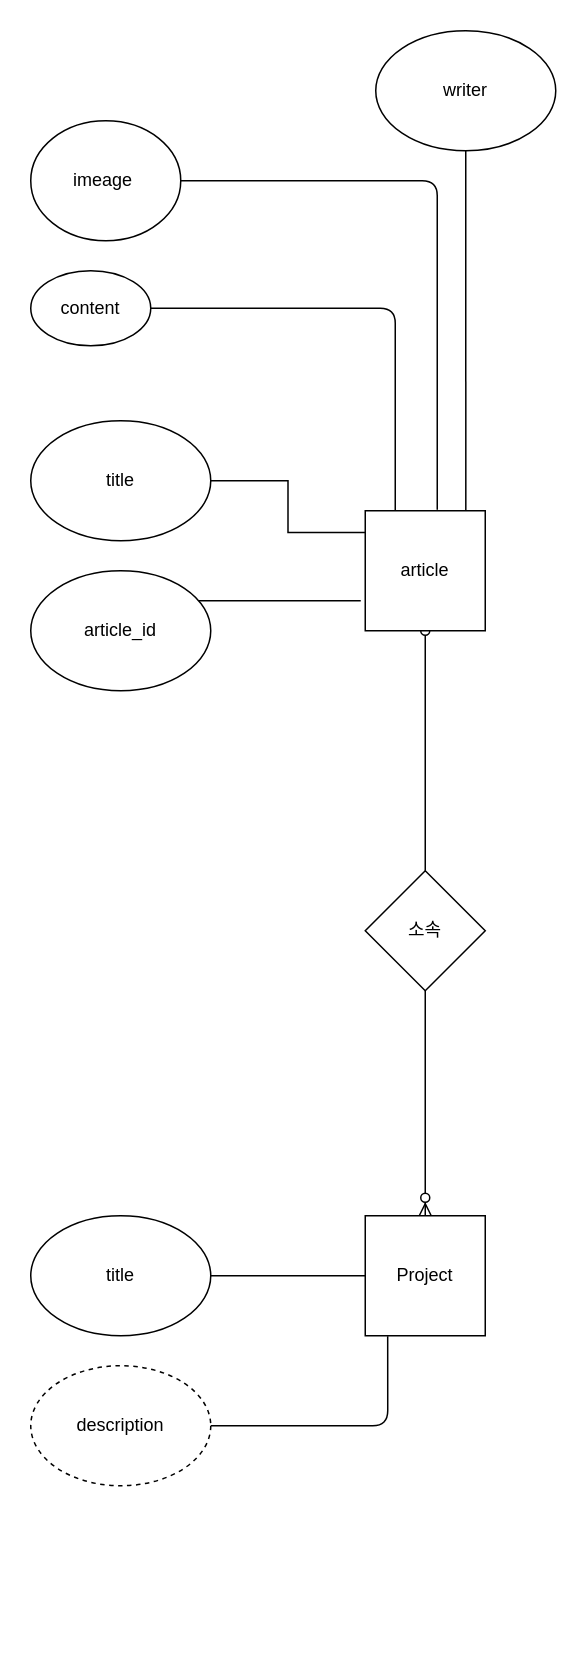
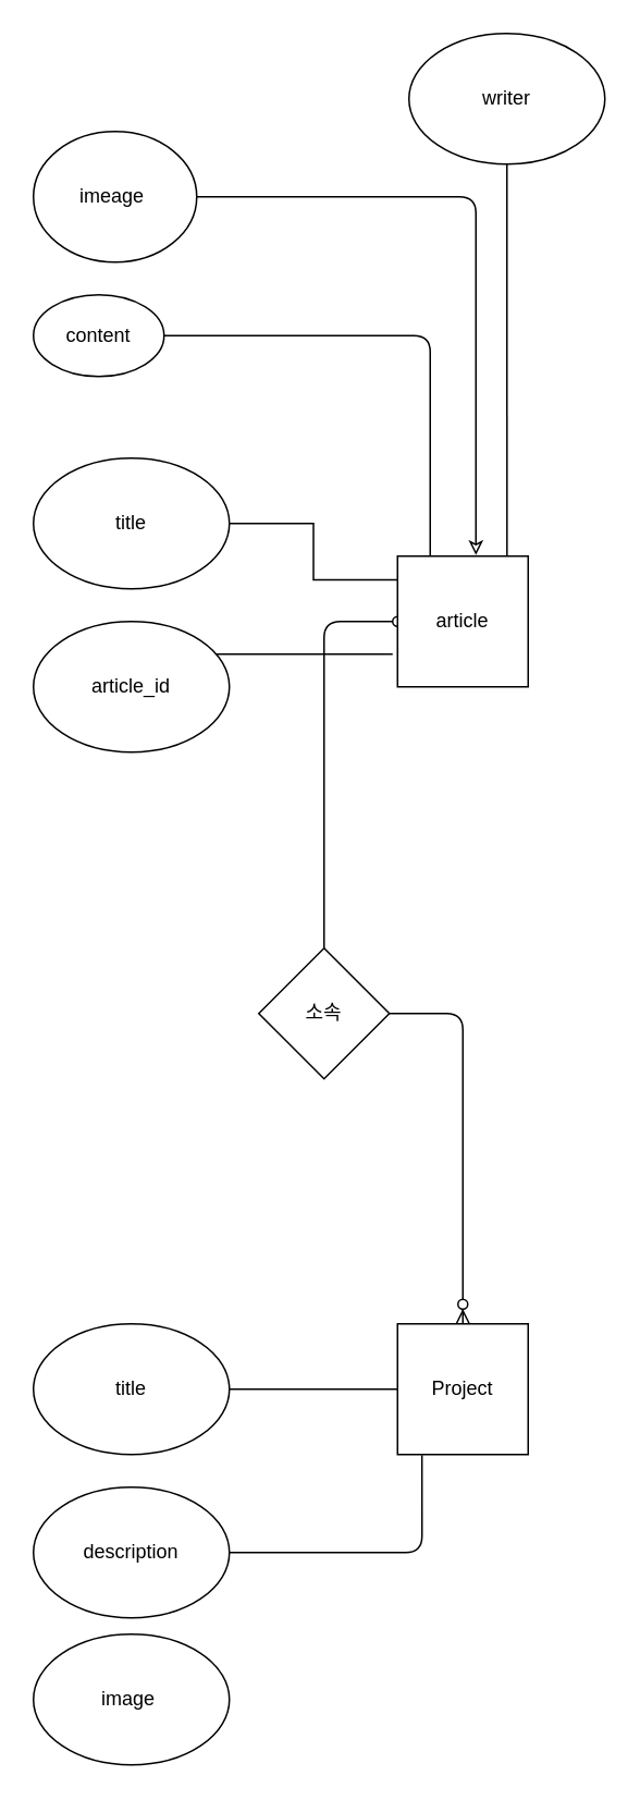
  <mxCell id="0" />
  <mxCell id="1" parent="0" />
  <mxCell id="2" value="" style="edgeStyle=orthogonalEdgeStyle;rounded=0;orthogonalLoop=1;jettySize=auto;html=1;endArrow=none;endFill=0;exitX=0.023;exitY=0.181;exitDx=0;exitDy=0;exitPerimeter=0;" edge="1" parent="1" source="4" target="7"><mxGeometry relative="1" as="geometry" /></mxCell>
  <mxCell id="3" style="edgeStyle=orthogonalEdgeStyle;rounded=1;orthogonalLoop=1;jettySize=auto;html=1;endArrow=none;endFill=0;startArrow=oval;startFill=0;" edge="1" parent="1" source="4" target="21"><mxGeometry relative="1" as="geometry" /></mxCell>
  <mxCell id="4" value="article" style="whiteSpace=wrap;html=1;aspect=fixed;" vertex="1" parent="1"><mxGeometry x="243" y="340" width="80" height="80" as="geometry" /></mxCell>
- <mxCell id="5" style="edgeStyle=orthogonalEdgeStyle;rounded=1;orthogonalLoop=1;jettySize=auto;html=1;entryX=0.6;entryY=-0.009;entryDx=0;entryDy=0;endArrow=none;endFill=0;entryPerimeter=0;" edge="1" parent="1" source="6" target="4"><mxGeometry relative="1" as="geometry" /></mxCell>
+ <mxCell id="5" style="edgeStyle=orthogonalEdgeStyle;rounded=1;orthogonalLoop=1;jettySize=auto;html=1;entryX=0.6;entryY=-0.009;entryDx=0;entryDy=0;endArrow=classic;endFill=0;entryPerimeter=0;" edge="1" parent="1" source="6" target="4"><mxGeometry relative="1" as="geometry" /></mxCell>
  <mxCell id="6" value="imeage&amp;nbsp;" style="ellipse;whiteSpace=wrap;html=1;" vertex="1" parent="1"><mxGeometry x="20" y="80" width="100" height="80" as="geometry" /></mxCell>
  <mxCell id="7" value="title" style="ellipse;whiteSpace=wrap;html=1;" vertex="1" parent="1"><mxGeometry x="20" y="280" width="120" height="80" as="geometry" /></mxCell>
  <mxCell id="8" style="edgeStyle=orthogonalEdgeStyle;rounded=1;orthogonalLoop=1;jettySize=auto;html=1;entryX=0.838;entryY=0;entryDx=0;entryDy=0;entryPerimeter=0;endArrow=none;endFill=0;" edge="1" parent="1" source="9" target="4"><mxGeometry relative="1" as="geometry" /></mxCell>
  <mxCell id="9" value="writer" style="ellipse;whiteSpace=wrap;html=1;gradientColor=#ffffff;" vertex="1" parent="1"><mxGeometry x="250" y="20" width="120" height="80" as="geometry" /></mxCell>
  <mxCell id="10" style="rounded=1;orthogonalLoop=1;jettySize=auto;html=1;entryX=0.25;entryY=0;entryDx=0;entryDy=0;endArrow=none;endFill=0;edgeStyle=orthogonalEdgeStyle;" edge="1" parent="1" source="11" target="4"><mxGeometry relative="1" as="geometry" /></mxCell>
  <mxCell id="11" value="content" style="ellipse;whiteSpace=wrap;html=1;" vertex="1" parent="1"><mxGeometry x="20" y="180" width="80" height="50" as="geometry" /></mxCell>
  <mxCell id="12" style="edgeStyle=orthogonalEdgeStyle;rounded=1;orthogonalLoop=1;jettySize=auto;html=1;endArrow=none;endFill=0;" edge="1" parent="1" source="13"><mxGeometry relative="1" as="geometry"><mxPoint x="240" y="400" as="targetPoint" /><Array as="points"><mxPoint x="170" y="400" /><mxPoint x="170" y="400" /></Array></mxGeometry></mxCell>
  <mxCell id="13" value="article_id" style="ellipse;whiteSpace=wrap;html=1;" vertex="1" parent="1"><mxGeometry x="20" y="380" width="120" height="80" as="geometry" /></mxCell>
  <mxCell id="14" value="Project" style="whiteSpace=wrap;html=1;aspect=fixed;gradientColor=#ffffff;" vertex="1" parent="1"><mxGeometry x="243" y="810" width="80" height="80" as="geometry" /></mxCell>
  <mxCell id="15" value="" style="edgeStyle=orthogonalEdgeStyle;rounded=1;orthogonalLoop=1;jettySize=auto;html=1;endArrow=none;endFill=0;" edge="1" parent="1" source="16" target="14"><mxGeometry relative="1" as="geometry" /></mxCell>
  <mxCell id="16" value="title" style="ellipse;whiteSpace=wrap;html=1;gradientColor=#ffffff;" vertex="1" parent="1"><mxGeometry x="20" y="810" width="120" height="80" as="geometry" /></mxCell>
  <mxCell id="17" style="edgeStyle=orthogonalEdgeStyle;rounded=1;orthogonalLoop=1;jettySize=auto;html=1;entryX=0.187;entryY=1.004;entryDx=0;entryDy=0;entryPerimeter=0;endArrow=none;endFill=0;" edge="1" parent="1" source="18" target="14"><mxGeometry relative="1" as="geometry" /></mxCell>
- <mxCell id="18" value="description" style="ellipse;whiteSpace=wrap;html=1;gradientColor=#ffffff;dashed=1;" vertex="1" parent="1"><mxGeometry x="20" y="910" width="120" height="80" as="geometry" /></mxCell>
+ <mxCell id="18" value="description" style="ellipse;whiteSpace=wrap;html=1;gradientColor=#ffffff;" vertex="1" parent="1"><mxGeometry x="20" y="910" width="120" height="80" as="geometry" /></mxCell>
+ <mxCell id="19" value="image&amp;nbsp;" style="ellipse;whiteSpace=wrap;html=1;gradientColor=#ffffff;" vertex="1" parent="1"><mxGeometry x="20" y="1000" width="120" height="80" as="geometry" /></mxCell>
  <mxCell id="20" style="edgeStyle=orthogonalEdgeStyle;rounded=1;orthogonalLoop=1;jettySize=auto;html=1;endArrow=ERzeroToMany;endFill=1;" edge="1" parent="1" source="21" target="14"><mxGeometry relative="1" as="geometry" /></mxCell>
- <mxCell id="21" value="소속" style="rhombus;whiteSpace=wrap;html=1;gradientColor=#ffffff;" vertex="1" parent="1"><mxGeometry x="243" y="580" width="80" height="80" as="geometry" /></mxCell>
+ <mxCell id="21" value="소속" style="rhombus;whiteSpace=wrap;html=1;gradientColor=#ffffff;" vertex="1" parent="1"><mxGeometry x="158" y="580" width="80" height="80" as="geometry" /></mxCell>
